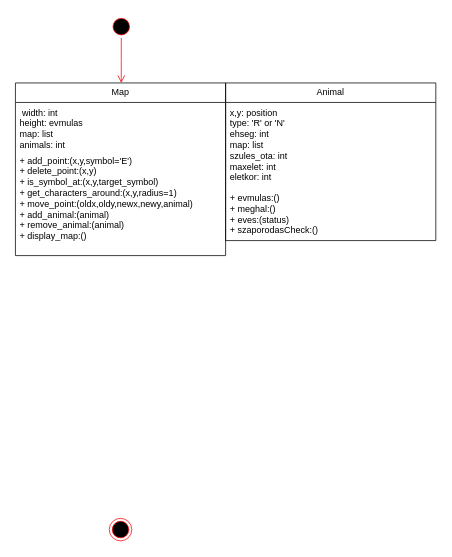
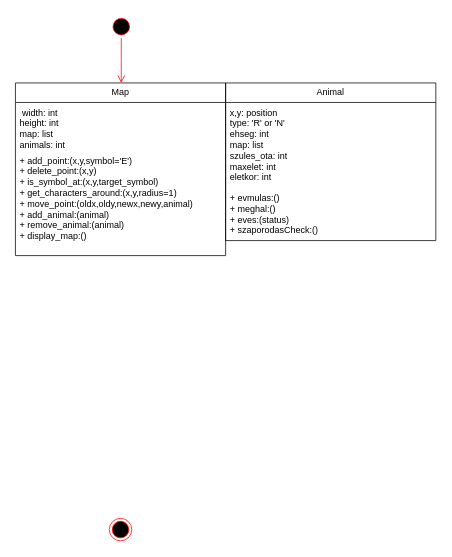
  <mxCell id="0" />
  <mxCell id="1" parent="0" />
  <mxCell id="2" value="" style="ellipse;html=1;shape=startState;fillColor=#000000;strokeColor=#ff0000;" vertex="1" parent="1"><mxGeometry x="146" y="20" width="30" height="30" as="geometry" /></mxCell>
  <mxCell id="3" value="" style="edgeStyle=orthogonalEdgeStyle;html=1;verticalAlign=bottom;endArrow=open;endSize=8;strokeColor=#ff0000;rounded=0;" edge="1" source="2" parent="1"><mxGeometry relative="1" as="geometry"><mxPoint x="161" y="110" as="targetPoint" /></mxGeometry></mxCell>
  <mxCell id="4" value="" style="ellipse;html=1;shape=endState;fillColor=#000000;strokeColor=#ff0000;" vertex="1" parent="1"><mxGeometry x="145" y="690" width="30" height="30" as="geometry" /></mxCell>
  <mxCell id="5" value="Map" style="swimlane;fontStyle=0;childLayout=stackLayout;horizontal=1;startSize=26;fillColor=none;horizontalStack=0;resizeParent=1;resizeParentMax=0;resizeLast=0;collapsible=1;marginBottom=0;whiteSpace=wrap;html=1;" vertex="1" parent="1"><mxGeometry x="20" y="110" width="280" height="230" as="geometry"><mxRectangle x="410" y="280" width="100" height="30" as="alternateBounds" /></mxGeometry></mxCell>
- <mxCell id="6" value="&lt;div&gt;&amp;nbsp;width: int&lt;br&gt;&lt;/div&gt;&lt;div&gt;height: evmulas&lt;br&gt;&lt;/div&gt;&lt;div&gt;map: list&lt;br&gt;&lt;/div&gt;animals: int" style="text;strokeColor=none;fillColor=none;align=left;verticalAlign=top;spacingLeft=4;spacingRight=4;overflow=hidden;rotatable=0;points=[[0,0.5],[1,0.5]];portConstraint=eastwest;whiteSpace=wrap;html=1;" vertex="1" parent="5"><mxGeometry y="26" width="280" height="64" as="geometry" /></mxCell>
+ <mxCell id="6" value="&lt;div&gt;&amp;nbsp;width: int&lt;br&gt;&lt;/div&gt;&lt;div&gt;height: int&lt;br&gt;&lt;/div&gt;&lt;div&gt;map: list&lt;br&gt;&lt;/div&gt;animals: int" style="text;strokeColor=none;fillColor=none;align=left;verticalAlign=top;spacingLeft=4;spacingRight=4;overflow=hidden;rotatable=0;points=[[0,0.5],[1,0.5]];portConstraint=eastwest;whiteSpace=wrap;html=1;" vertex="1" parent="5"><mxGeometry y="26" width="280" height="64" as="geometry" /></mxCell>
  <mxCell id="7" value="&lt;div&gt;+ add_point:(x,y,symbol='E')&lt;br&gt;&lt;/div&gt;&lt;div&gt;+ delete_point:(x,y)&lt;/div&gt;&lt;div&gt;+ is_symbol_at:(x,y,target_symbol)&lt;/div&gt;&lt;div&gt;+ get_characters_around:(x,y,radius=1)&lt;/div&gt;&lt;div&gt;+ move_point:(oldx,oldy,newx,newy,animal)&lt;br&gt;&lt;/div&gt;&lt;div&gt;+ add_animal:(animal)&lt;/div&gt;&lt;div&gt;+ remove_animal:(animal)&lt;/div&gt;&lt;div&gt;+ display_map:()&lt;/div&gt;&lt;div&gt;&lt;br&gt;&lt;/div&gt;&lt;div&gt;&lt;br&gt;&lt;/div&gt;" style="text;strokeColor=none;fillColor=none;align=left;verticalAlign=top;spacingLeft=4;spacingRight=4;overflow=hidden;rotatable=0;points=[[0,0.5],[1,0.5]];portConstraint=eastwest;whiteSpace=wrap;html=1;" vertex="1" parent="5"><mxGeometry y="90" width="280" height="140" as="geometry" /></mxCell>
  <mxCell id="8" value="Animal" style="swimlane;fontStyle=0;childLayout=stackLayout;horizontal=1;startSize=26;fillColor=none;horizontalStack=0;resizeParent=1;resizeParentMax=0;resizeLast=0;collapsible=1;marginBottom=0;whiteSpace=wrap;html=1;" vertex="1" parent="1"><mxGeometry x="300" y="110" width="280" height="210" as="geometry"><mxRectangle x="410" y="280" width="100" height="30" as="alternateBounds" /></mxGeometry></mxCell>
  <mxCell id="9" value="&lt;div&gt;x,y: position&lt;/div&gt;&lt;div&gt;type: 'R' or 'N'&lt;/div&gt;&lt;div&gt;ehseg: int&lt;/div&gt;&lt;div&gt;map: list&lt;/div&gt;&lt;div&gt;szules_ota: int&lt;/div&gt;&lt;div&gt;maxelet: int&lt;/div&gt;&lt;div&gt;eletkor: int&lt;br&gt;&lt;/div&gt;" style="text;strokeColor=none;fillColor=none;align=left;verticalAlign=top;spacingLeft=4;spacingRight=4;overflow=hidden;rotatable=0;points=[[0,0.5],[1,0.5]];portConstraint=eastwest;whiteSpace=wrap;html=1;" vertex="1" parent="8"><mxGeometry y="26" width="280" height="114" as="geometry" /></mxCell>
  <mxCell id="10" value="&lt;div&gt;+ evmulas:()&lt;br&gt;&lt;/div&gt;&lt;div&gt;+ meghal:()&lt;/div&gt;&lt;div&gt;+ eves:(status)&lt;/div&gt;&lt;div&gt;+ szaporodasCheck:()&lt;/div&gt;&lt;div&gt;&lt;br&gt;&lt;/div&gt;" style="text;strokeColor=none;fillColor=none;align=left;verticalAlign=top;spacingLeft=4;spacingRight=4;overflow=hidden;rotatable=0;points=[[0,0.5],[1,0.5]];portConstraint=eastwest;whiteSpace=wrap;html=1;" vertex="1" parent="8"><mxGeometry y="140" width="280" height="70" as="geometry" /></mxCell>
